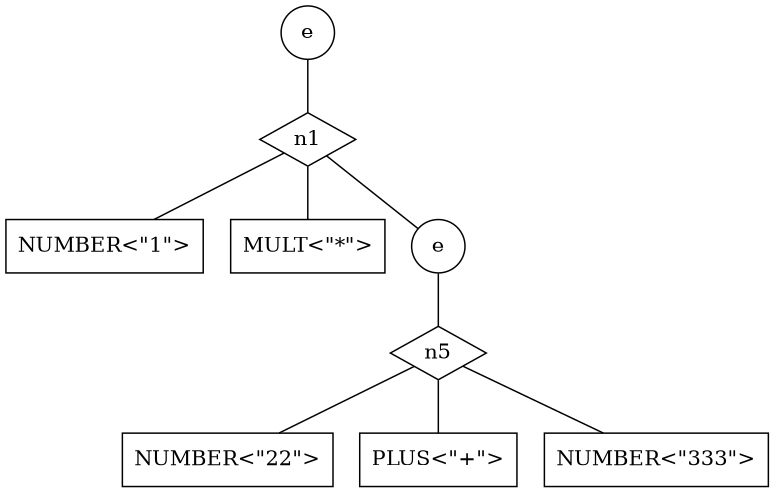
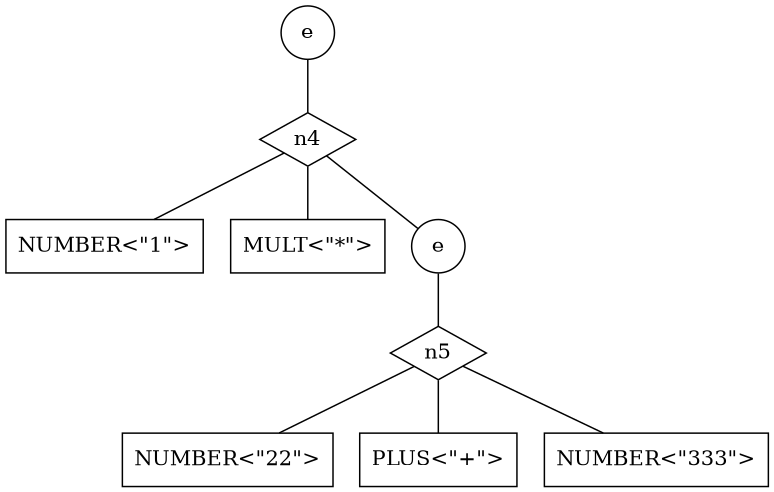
  graph {
    node [shape=box]
    n0 [label=e shape=circle]
-   n1 [shape=diamond]
+   n1 [shape=diamond label=n4]
    n2 [label="NUMBER<\"1\">"]
    n3 [label="MULT<\"*\">"]
    n4 [label=e shape=circle]
    n5 [shape=diamond]
    n6 [label="NUMBER<\"22\">"]
    n7 [label="PLUS<\"+\">"]
    n8 [label="NUMBER<\"333\">"]
    n0 -- n1
    n1 -- n2
    n1 -- n3
    n1 -- n4
    n4 -- n5
    n5 -- n6
    n5 -- n7
    n5 -- n8
  }
